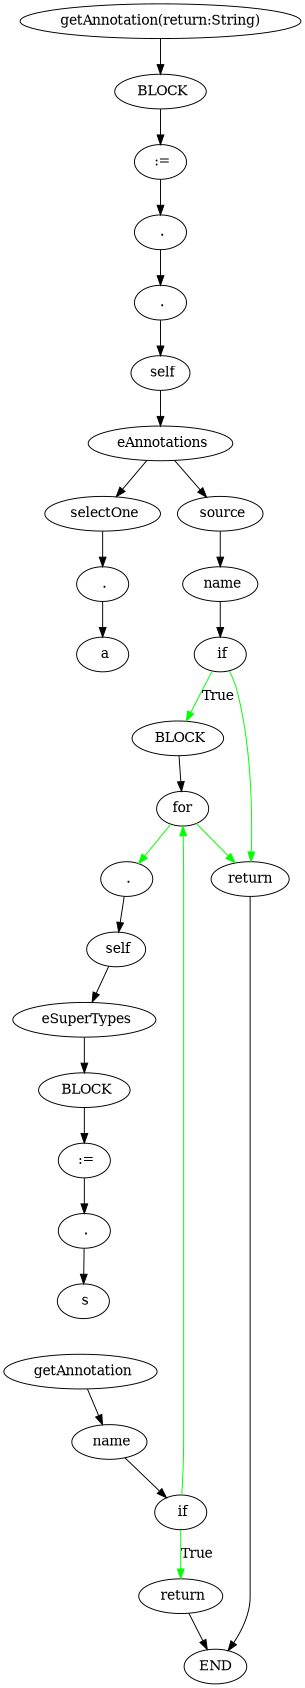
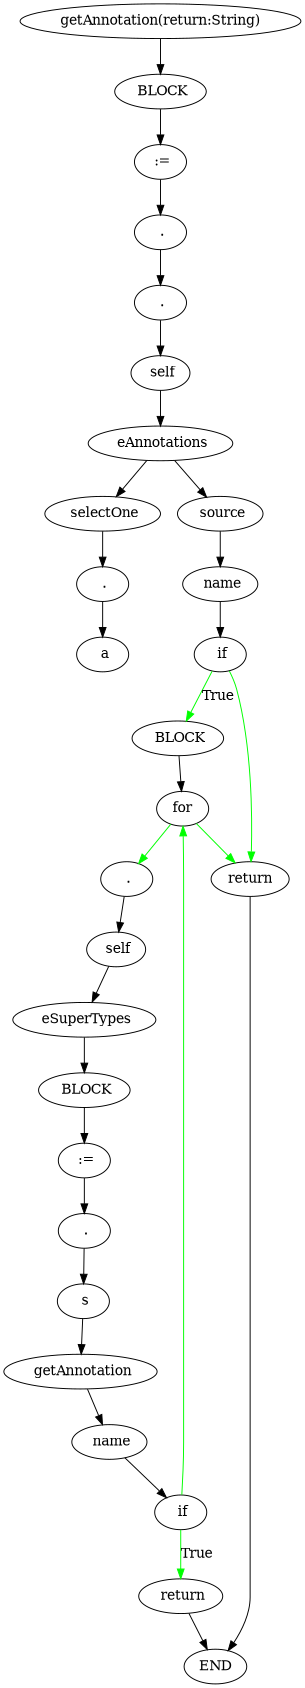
  digraph {
    edge [color=black]
    n1 [label="getAnnotation(return:String)"]
    n2 [label=" BLOCK"]
    n3 [label=" :="]
    n4 [label=" ."]
    n5 [label=" ."]
    n6 [label=" self"]
    n7 [label=" eAnnotations"]
    n8 [label=" selectOne"]
    n9 [label=" source"]
    n10 [label=" ."]
    n11 [label=" a"]
    n12 [label=" name"]
    n13 [label=" if"]
    n14 [label=" BLOCK"]
    n15 [label=return]
    n16 [label=for]
    n17 [label=END]
    n18 [label=" ."]
    n19 [label=" self"]
    n20 [label=" eSuperTypes"]
    n21 [label=" BLOCK"]
    n22 [label=" :="]
    n23 [label=" ."]
    n24 [label=" s"]
    n25 [label=" getAnnotation"]
    n26 [label=" name"]
    n27 [label=" if"]
    n28 [label=" return"]
    n1 -> n2
    n2 -> n3
    n3 -> n4
    n4 -> n5
    n5 -> n6
    n6 -> n7
    n7 -> n8
    n7 -> n9
    n8 -> n10
    n9 -> n12
    n10 -> n11
    n12 -> n13
    n13 -> n14 [color=green label=True]
    n13 -> n15 [color=green]
    n14 -> n16
    n15 -> n17
    n16 -> n15 [color=green]
    n16 -> n18 [color=green]
    n18 -> n19
    n19 -> n20
    n20 -> n21
    n21 -> n22
    n22 -> n23
    n23 -> n24
+   n24 -> n25
    n25 -> n26
    n26 -> n27
    n27 -> n16 [color=green]
    n27 -> n28 [color=green label=True]
    n28 -> n17
  }
